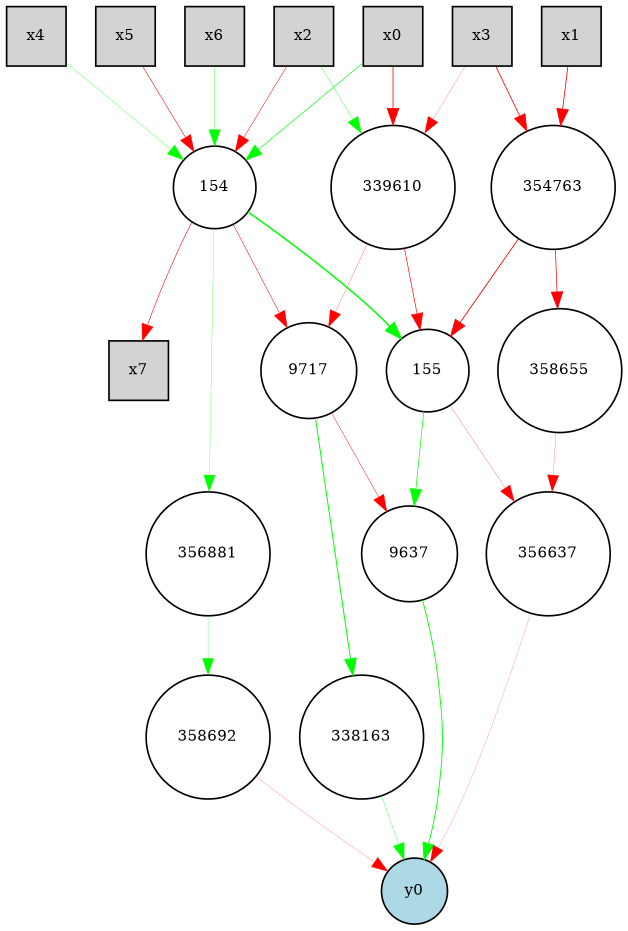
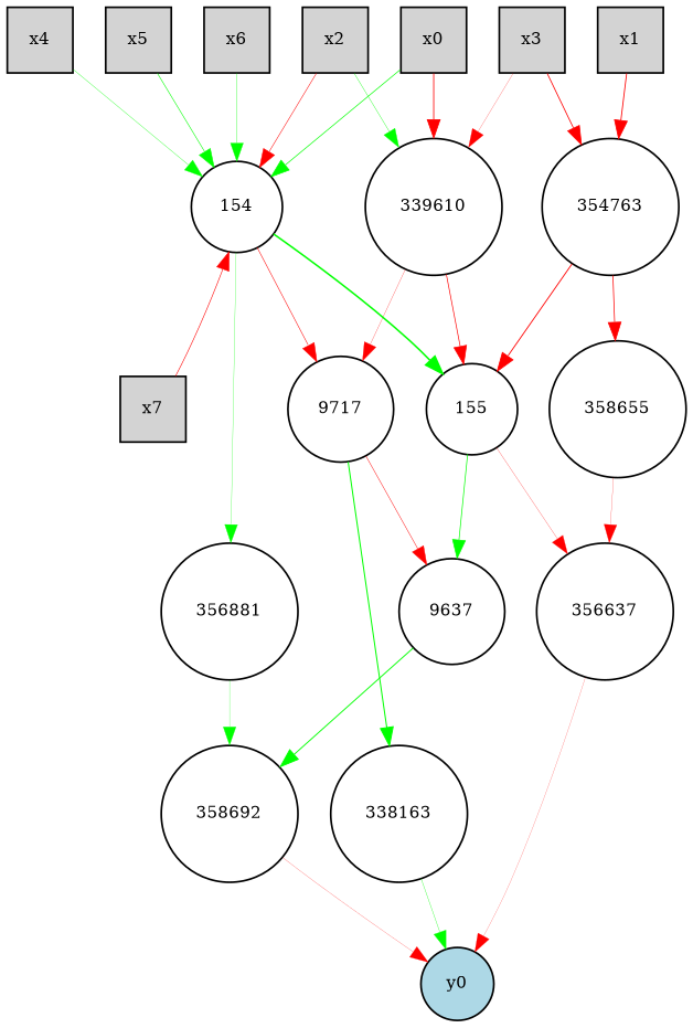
  digraph {
    node [fillcolor=white fontsize=9 shape=circle style=filled]
    edge [color=red style=solid]
    x0 [fillcolor=lightgray height=0.5 shape=box width=0.5]
    339610 [height=0.1 width=0.1]
    154 [height=0.1 width=0.1]
    155 [height=0.1 width=0.1]
    9717 [height=0.1 width=0.1]
    356881 [height=0.1 width=0.1]
    x1 [fillcolor=lightgray height=0.5 shape=box width=0.5]
    354763 [height=0.1 width=0.1]
    358655 [height=0.1 width=0.1]
    x2 [fillcolor=lightgray height=0.5 shape=box width=0.5]
    x3 [fillcolor=lightgray height=0.5 shape=box width=0.5]
    x4 [fillcolor=lightgray height=0.5 shape=box width=0.5]
    x5 [fillcolor=lightgray height=0.5 shape=box width=0.5]
    x6 [fillcolor=lightgray height=0.5 shape=box width=0.5]
    x7 [fillcolor=lightgray height=0.5 shape=box width=0.5]
    y0 [fillcolor=lightblue height=0.1 width=0.1]
    358692 [height=0.1 width=0.1]
    9637 [height=0.1 width=0.1]
    356637 [height=0.1 width=0.1]
    338163 [height=0.1 width=0.1]
    x0 -> 339610 [penwidth=0.4826479344912743]
    x0 -> 154 [color=green penwidth=0.3993046047143387]
    339610 -> 155 [penwidth=0.40123029823574763]
    339610 -> 9717 [penwidth=0.15075343300074423]
    154 -> 155 [color=green penwidth=0.9]
    154 -> 9717 [penwidth=0.31324292153225575]
    154 -> 356881 [color=green penwidth=0.15986021967772987]
    155 -> 9637 [color=green penwidth=0.41504303487928307]
    155 -> 356637 [penwidth=0.143183663297399]
    9717 -> 9637 [penwidth=0.2691924167331463]
    9717 -> 338163 [color=green penwidth=0.6026965829944203]
    356881 -> 358692 [color=green penwidth=0.14591231514710706]
    x1 -> 354763 [penwidth=0.49392321345407164]
    354763 -> 155 [penwidth=0.5210484037216367]
    354763 -> 358655 [penwidth=0.4377319163955177]
    358655 -> 356637 [penwidth=0.13408563799469378]
    x2 -> 339610 [color=green penwidth=0.21383132044612396]
    x2 -> 154 [penwidth=0.30138913283808333]
    x3 -> 339610 [penwidth=0.1276436255738603]
    x3 -> 354763 [penwidth=0.47971156365102385]
    x4 -> 154 [color=green penwidth=0.1945302453519402]
-   x5 -> 154 [penwidth=0.33576578250626254]
+   x5 -> 154 [color=green penwidth=0.33576578250626254]
    x6 -> 154 [color=green penwidth=0.20433229238444553]
-   154 -> x7 [penwidth=0.34500038120148907]
+   x7 -> 154 [penwidth=0.34500038120148907]
    358692 -> y0 [penwidth=0.11740406722325691]
-   9637 -> y0 [color=green penwidth=0.5435805378424285]
+   9637 -> 358692 [color=green penwidth=0.5435805378424285]
    356637 -> y0 [penwidth=0.10836781882646465]
    338163 -> y0 [color=green penwidth=0.18924860281074607]
  }
